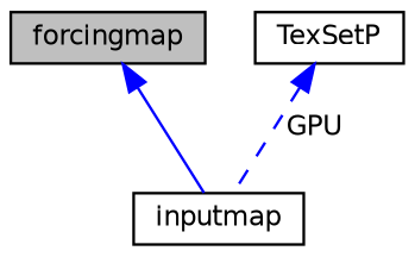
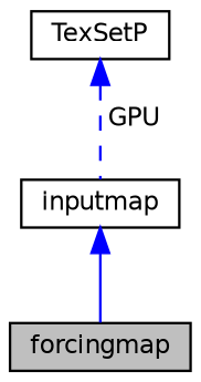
  digraph {
    node [color=black fillcolor=white fontname=Helvetica fontsize=10 shape=record style=filled]
    edge [color=blue dir=back fontname=Helvetica fontsize=10 labelfontname=Helvetica labelfontsize=10]
    n1 [fillcolor=grey75 fontcolor=black height=0.2 label=forcingmap width=0.4]
    n2 [height=0.2 label=inputmap width=0.4]
    n3 [height=0.2 label=TexSetP width=0.4]
-   n1 -> n2 [style=solid]
+   n2 -> n1 [style=solid]
    n3 -> n2 [label=" GPU" style=dashed]
  }
